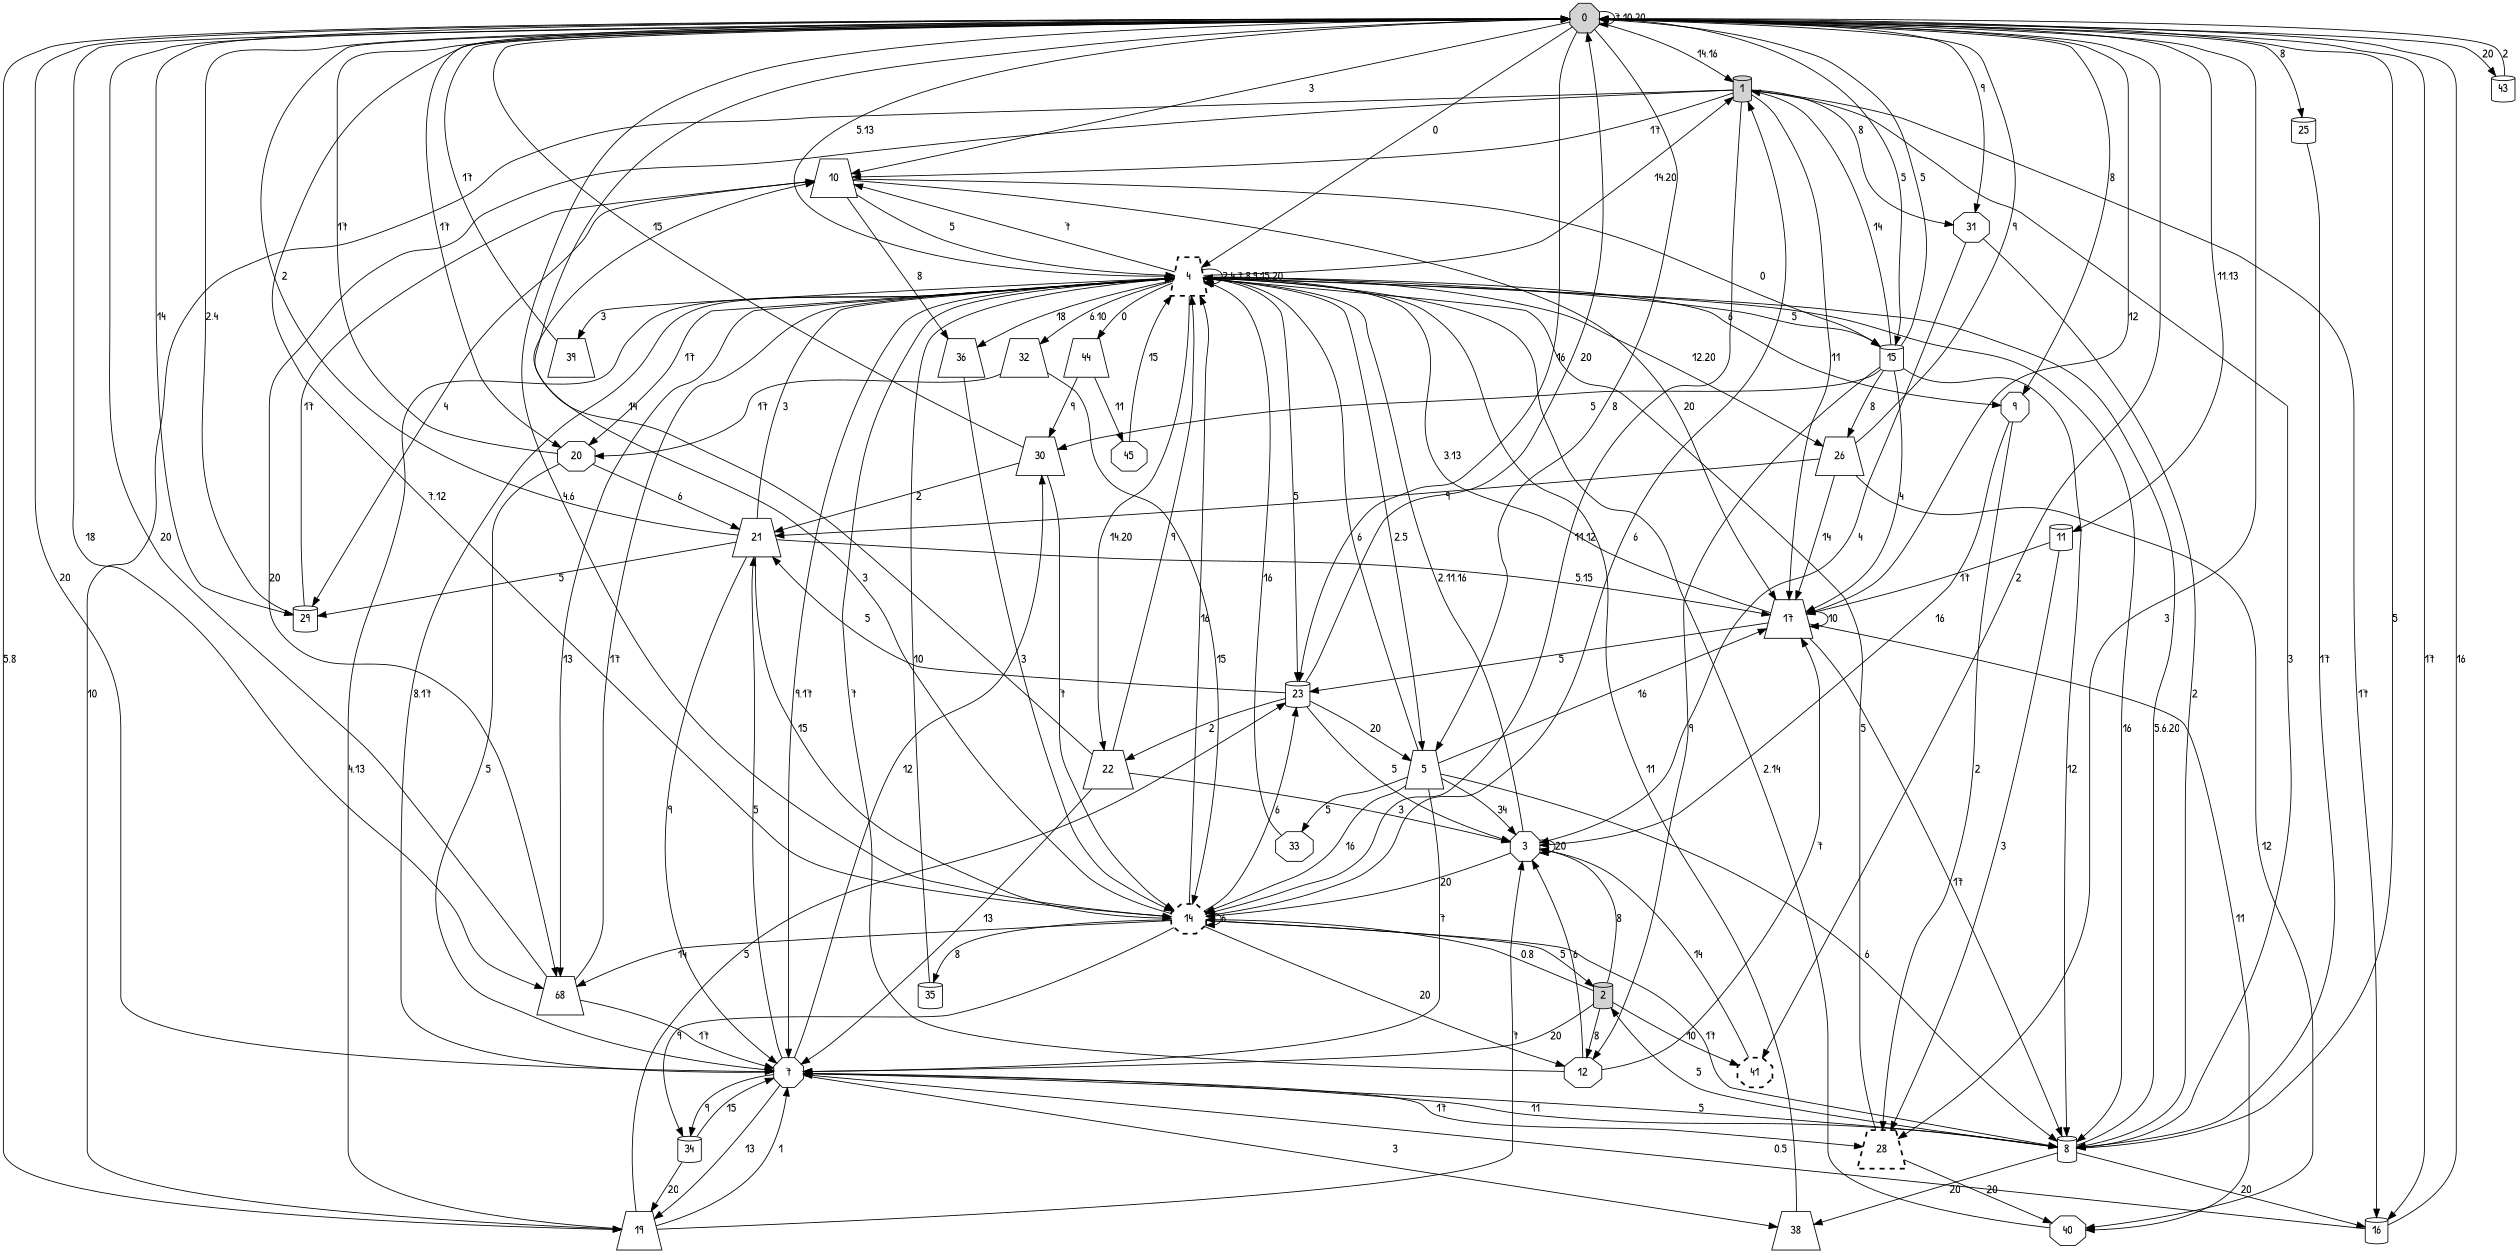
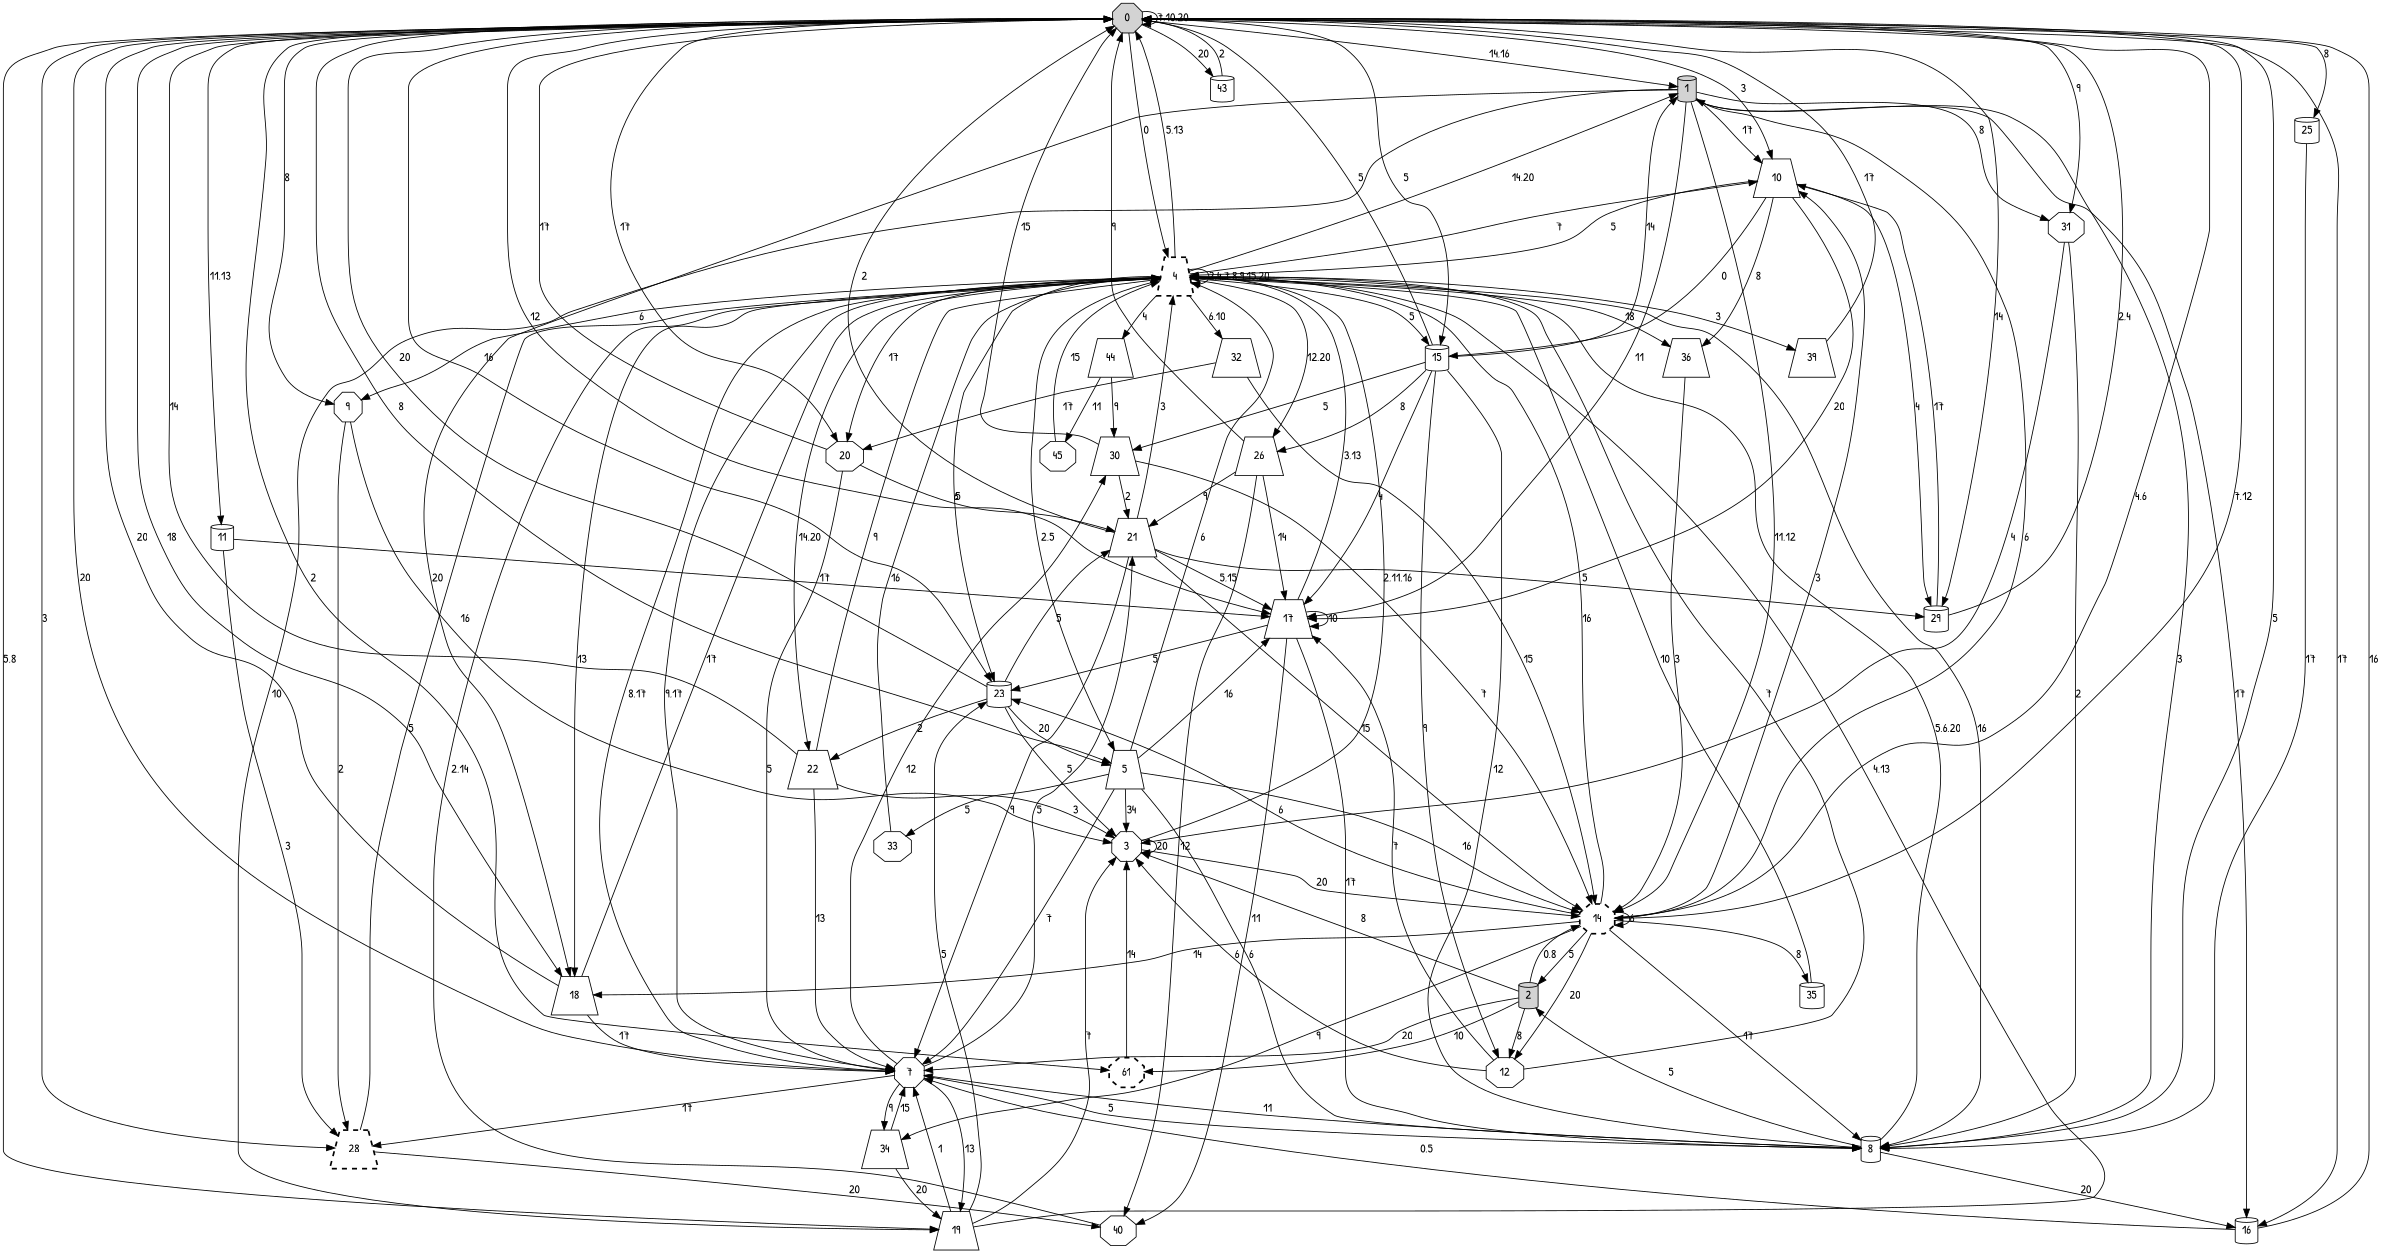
  digraph {
    fontname="Patrick Hand"
    rankdir=TB
    node [fontname="Patrick Hand" shape=trapezium]
    edge [fontname="Patrick Hand"]
    n1 [height=0.1 label=0 shape=octagon style=filled width=0.1]
    n2 [height=0.1 label=1 shape=cylinder style=filled width=0.1]
    n3 [height=0.1 label=4 style="bold,dashed" width=0.1]
    n4 [height=0.1 label=5 width=0.1]
    n5 [height=0.1 label=7 shape=octagon width=0.1]
    n6 [height=0.1 label=9 shape=octagon width=0.1]
    n7 [height=0.1 label=10 width=0.1]
    n8 [height=0.1 label=11 shape=cylinder width=0.1]
    n9 [height=0.1 label=14 shape=octagon style="bold,dashed" width=0.1]
    n10 [height=0.1 label=15 shape=cylinder width=0.1]
    n11 [height=0.1 label=16 shape=cylinder width=0.1]
    n12 [height=0.1 label=17 width=0.1]
-   n13 [height=0.1 label=68 width=0.1]
+   n13 [height=0.1 label=18 width=0.1]
    n14 [height=0.1 label=19 width=0.1]
    n15 [height=0.1 label=20 shape=octagon width=0.1]
    n16 [height=0.1 label=23 shape=cylinder width=0.1]
    n17 [height=0.1 label=25 shape=cylinder width=0.1]
    n18 [height=0.1 label=28 style="bold,dashed" width=0.1]
    n19 [height=0.1 label=29 shape=cylinder width=0.1]
    n20 [height=0.1 label=31 shape=octagon width=0.1]
-   n21 [height=0.1 label=41 shape=octagon style="bold,dashed" width=0.1]
+   n21 [height=0.1 label=61 shape=octagon style="bold,dashed" width=0.1]
    n22 [height=0.1 label=43 shape=cylinder width=0.1]
    n23 [height=0.1 label=8 shape=cylinder width=0.1]
    n24 [height=0.1 label=22 width=0.1]
    n25 [height=0.1 label=26 width=0.1]
    n26 [height=0.1 label=32 width=0.1]
    n27 [height=0.1 label=36 width=0.1]
    n28 [height=0.1 label=39 width=0.1]
    n29 [height=0.1 label=44 width=0.1]
    n30 [height=0.1 label=3 shape=octagon width=0.1]
    n31 [height=0.1 label=33 shape=octagon width=0.1]
    n32 [height=0.1 label=21 width=0.1]
    n33 [height=0.1 label=30 width=0.1]
-   n34 [height=0.1 label=34 shape=cylinder width=0.1]
-   n35 [height=0.1 label=38 width=0.1]
+   n34 [height=0.1 label=34 width=0.1]
    n36 [height=0.1 label=2 shape=cylinder style=filled width=0.1]
    n37 [height=0.1 label=12 shape=octagon width=0.1]
    n38 [height=0.1 label=35 shape=cylinder width=0.1]
    n39 [height=0.1 label=40 shape=octagon width=0.1]
    n40 [height=0.1 label=45 shape=octagon width=0.1]
    n1 -> n1 [label="7,10,20"]
    n1 -> n2 [label="14,16"]
    n1 -> n3 [label=0]
    n1 -> n4 [label=8]
    n1 -> n5 [label=20]
    n1 -> n6 [label=8]
    n1 -> n7 [label=3]
    n1 -> n8 [label="11,13"]
    n1 -> n9 [label="7,12"]
    n1 -> n10 [label=5]
    n1 -> n11 [label=17]
    n1 -> n12 [label=12]
    n1 -> n13 [label=18]
    n1 -> n14 [label="5,8"]
    n1 -> n15 [label=17]
    n1 -> n16 [label=16]
    n1 -> n17 [label=8]
    n1 -> n18 [label=3]
    n1 -> n19 [label=14]
    n1 -> n20 [label=9]
    n1 -> n21 [label=2]
    n1 -> n22 [label=20]
    n2 -> n7 [label=17]
    n2 -> n9 [label="11,12"]
    n2 -> n11 [label=17]
    n2 -> n12 [label=11]
    n2 -> n13 [label=20]
    n2 -> n14 [label=10]
    n2 -> n20 [label=8]
    n2 -> n23 [label=3]
    n3 -> n1 [label="5,13"]
    n3 -> n2 [label="14,20"]
    n3 -> n3 [label="2,4,7,8,9,15,20"]
    n3 -> n4 [label="2,5"]
    n3 -> n5 [label="9,17"]
    n3 -> n6 [label=6]
    n3 -> n7 [label=7]
    n3 -> n10 [label=5]
    n3 -> n13 [label=13]
    n3 -> n15 [label=17]
    n3 -> n16 [label=5]
    n3 -> n23 [label=16]
    n3 -> n24 [label="14,20"]
    n3 -> n25 [label="12,20"]
    n3 -> n26 [label="6,10"]
    n3 -> n27 [label=18]
    n3 -> n28 [label=3]
-   n3 -> n29 [label=0]
+   n3 -> n29 [label=4]
    n4 -> n3 [label=6]
    n4 -> n5 [label=7]
    n4 -> n9 [label=16]
    n4 -> n12 [label=16]
    n4 -> n23 [label=6]
    n4 -> n30 [label=34]
    n4 -> n31 [label=5]
    n5 -> n3 [label="8,17"]
    n5 -> n14 [label=13]
    n5 -> n18 [label=17]
    n5 -> n23 [label=5]
    n5 -> n32 [label=5]
    n5 -> n33 [label=12]
    n5 -> n34 [label=9]
-   n5 -> n35 [label=3]
    n6 -> n18 [label=2]
    n6 -> n30 [label=16]
    n7 -> n3 [label=5]
    n7 -> n10 [label=0]
    n7 -> n12 [label=20]
    n7 -> n19 [label=4]
    n7 -> n27 [label=8]
    n8 -> n12 [label=17]
    n8 -> n18 [label=3]
    n9 -> n1 [label="4,6"]
    n9 -> n2 [label=6]
    n9 -> n3 [label=16]
    n9 -> n7 [label=3]
    n9 -> n9 [label=6]
    n9 -> n13 [label=14]
    n9 -> n16 [label=6]
    n9 -> n23 [label=17]
    n9 -> n34 [label=9]
    n9 -> n36 [label=5]
    n9 -> n37 [label=20]
    n9 -> n38 [label=8]
    n10 -> n1 [label=5]
    n10 -> n2 [label=14]
    n10 -> n12 [label=4]
    n10 -> n23 [label=12]
    n10 -> n25 [label=8]
    n10 -> n33 [label=5]
    n10 -> n37 [label=9]
    n11 -> n1 [label=16]
    n11 -> n5 [label="0,5"]
    n12 -> n3 [label="3,13"]
    n12 -> n12 [label=10]
    n12 -> n16 [label=5]
    n12 -> n23 [label=17]
    n12 -> n39 [label=11]
    n13 -> n1 [label=20]
    n13 -> n3 [label=17]
    n13 -> n5 [label=17]
    n14 -> n3 [label="4,13"]
    n14 -> n5 [label=1]
    n14 -> n16 [label=5]
    n14 -> n30 [label=7]
    n15 -> n1 [label=17]
    n15 -> n5 [label=5]
    n15 -> n32 [label=6]
    n16 -> n1 [label=20]
    n16 -> n4 [label=20]
    n16 -> n24 [label=2]
    n16 -> n30 [label=5]
    n16 -> n32 [label=5]
    n17 -> n23 [label=17]
    n18 -> n3 [label=5]
    n18 -> n39 [label=20]
    n19 -> n1 [label="2,4"]
    n19 -> n7 [label=17]
    n20 -> n23 [label=2]
    n20 -> n30 [label=4]
    n21 -> n30 [label=14]
    n22 -> n1 [label=2]
    n23 -> n1 [label=5]
    n23 -> n3 [label="5,6,20"]
    n23 -> n5 [label=11]
    n23 -> n11 [label=20]
-   n23 -> n35 [label=20]
    n23 -> n36 [label=5]
    n24 -> n1 [label=14]
    n24 -> n3 [label=9]
    n24 -> n5 [label=13]
    n24 -> n30 [label=3]
    n25 -> n1 [label=9]
    n25 -> n12 [label=14]
    n25 -> n32 [label=9]
    n25 -> n39 [label=12]
    n26 -> n9 [label=15]
    n26 -> n15 [label=17]
    n27 -> n9 [label=3]
    n28 -> n1 [label=17]
    n29 -> n33 [label=9]
    n29 -> n40 [label=11]
    n30 -> n3 [label="2,11,16"]
    n30 -> n9 [label=20]
    n30 -> n30 [label=20]
    n31 -> n3 [label=16]
    n32 -> n1 [label=2]
    n32 -> n3 [label=3]
    n32 -> n5 [label=9]
    n32 -> n9 [label=15]
    n32 -> n12 [label="5,15"]
    n32 -> n19 [label=5]
    n33 -> n1 [label=15]
    n33 -> n9 [label=7]
    n33 -> n32 [label=2]
    n34 -> n5 [label=15]
    n34 -> n14 [label=20]
-   n35 -> n3 [label=11]
    n36 -> n5 [label=20]
    n36 -> n9 [label="0,8"]
    n36 -> n21 [label=10]
    n36 -> n30 [label=8]
    n36 -> n37 [label=8]
    n37 -> n3 [label=7]
    n37 -> n12 [label=7]
    n37 -> n30 [label=6]
    n38 -> n3 [label=10]
    n39 -> n3 [label="2,14"]
    n40 -> n3 [label=15]
  }
